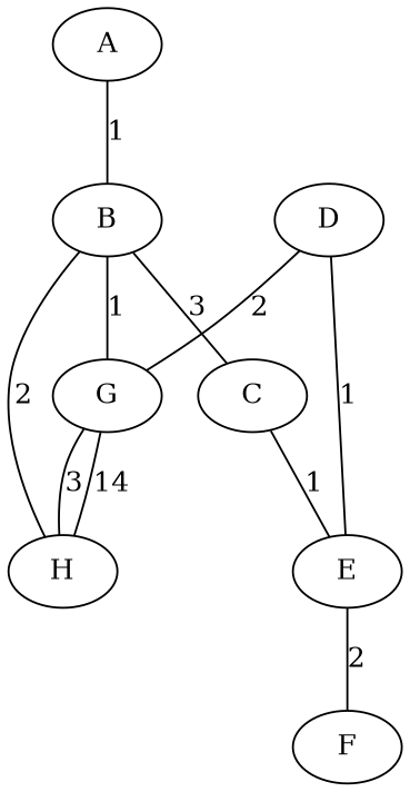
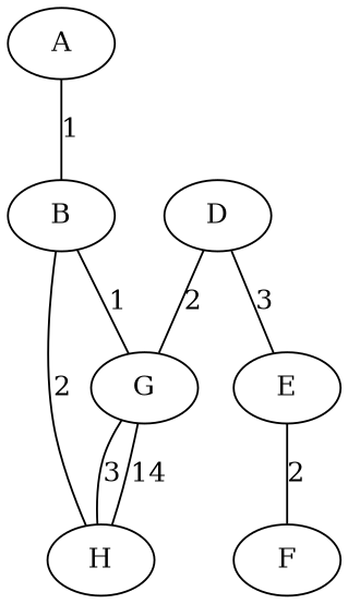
  graph {
    A
    B
-   C
    G
    H
    E
    F
    D
    A -- B [label=1]
-   B -- C [label=3]
    B -- G [label=1]
    B -- H [label=2]
-   C -- E [label=1]
    G -- H [label=3]
    H -- G [label=14]
    E -- F [label=2]
    D -- G [label=2]
-   D -- E [label=1]
+   D -- E [label=3]
  }
